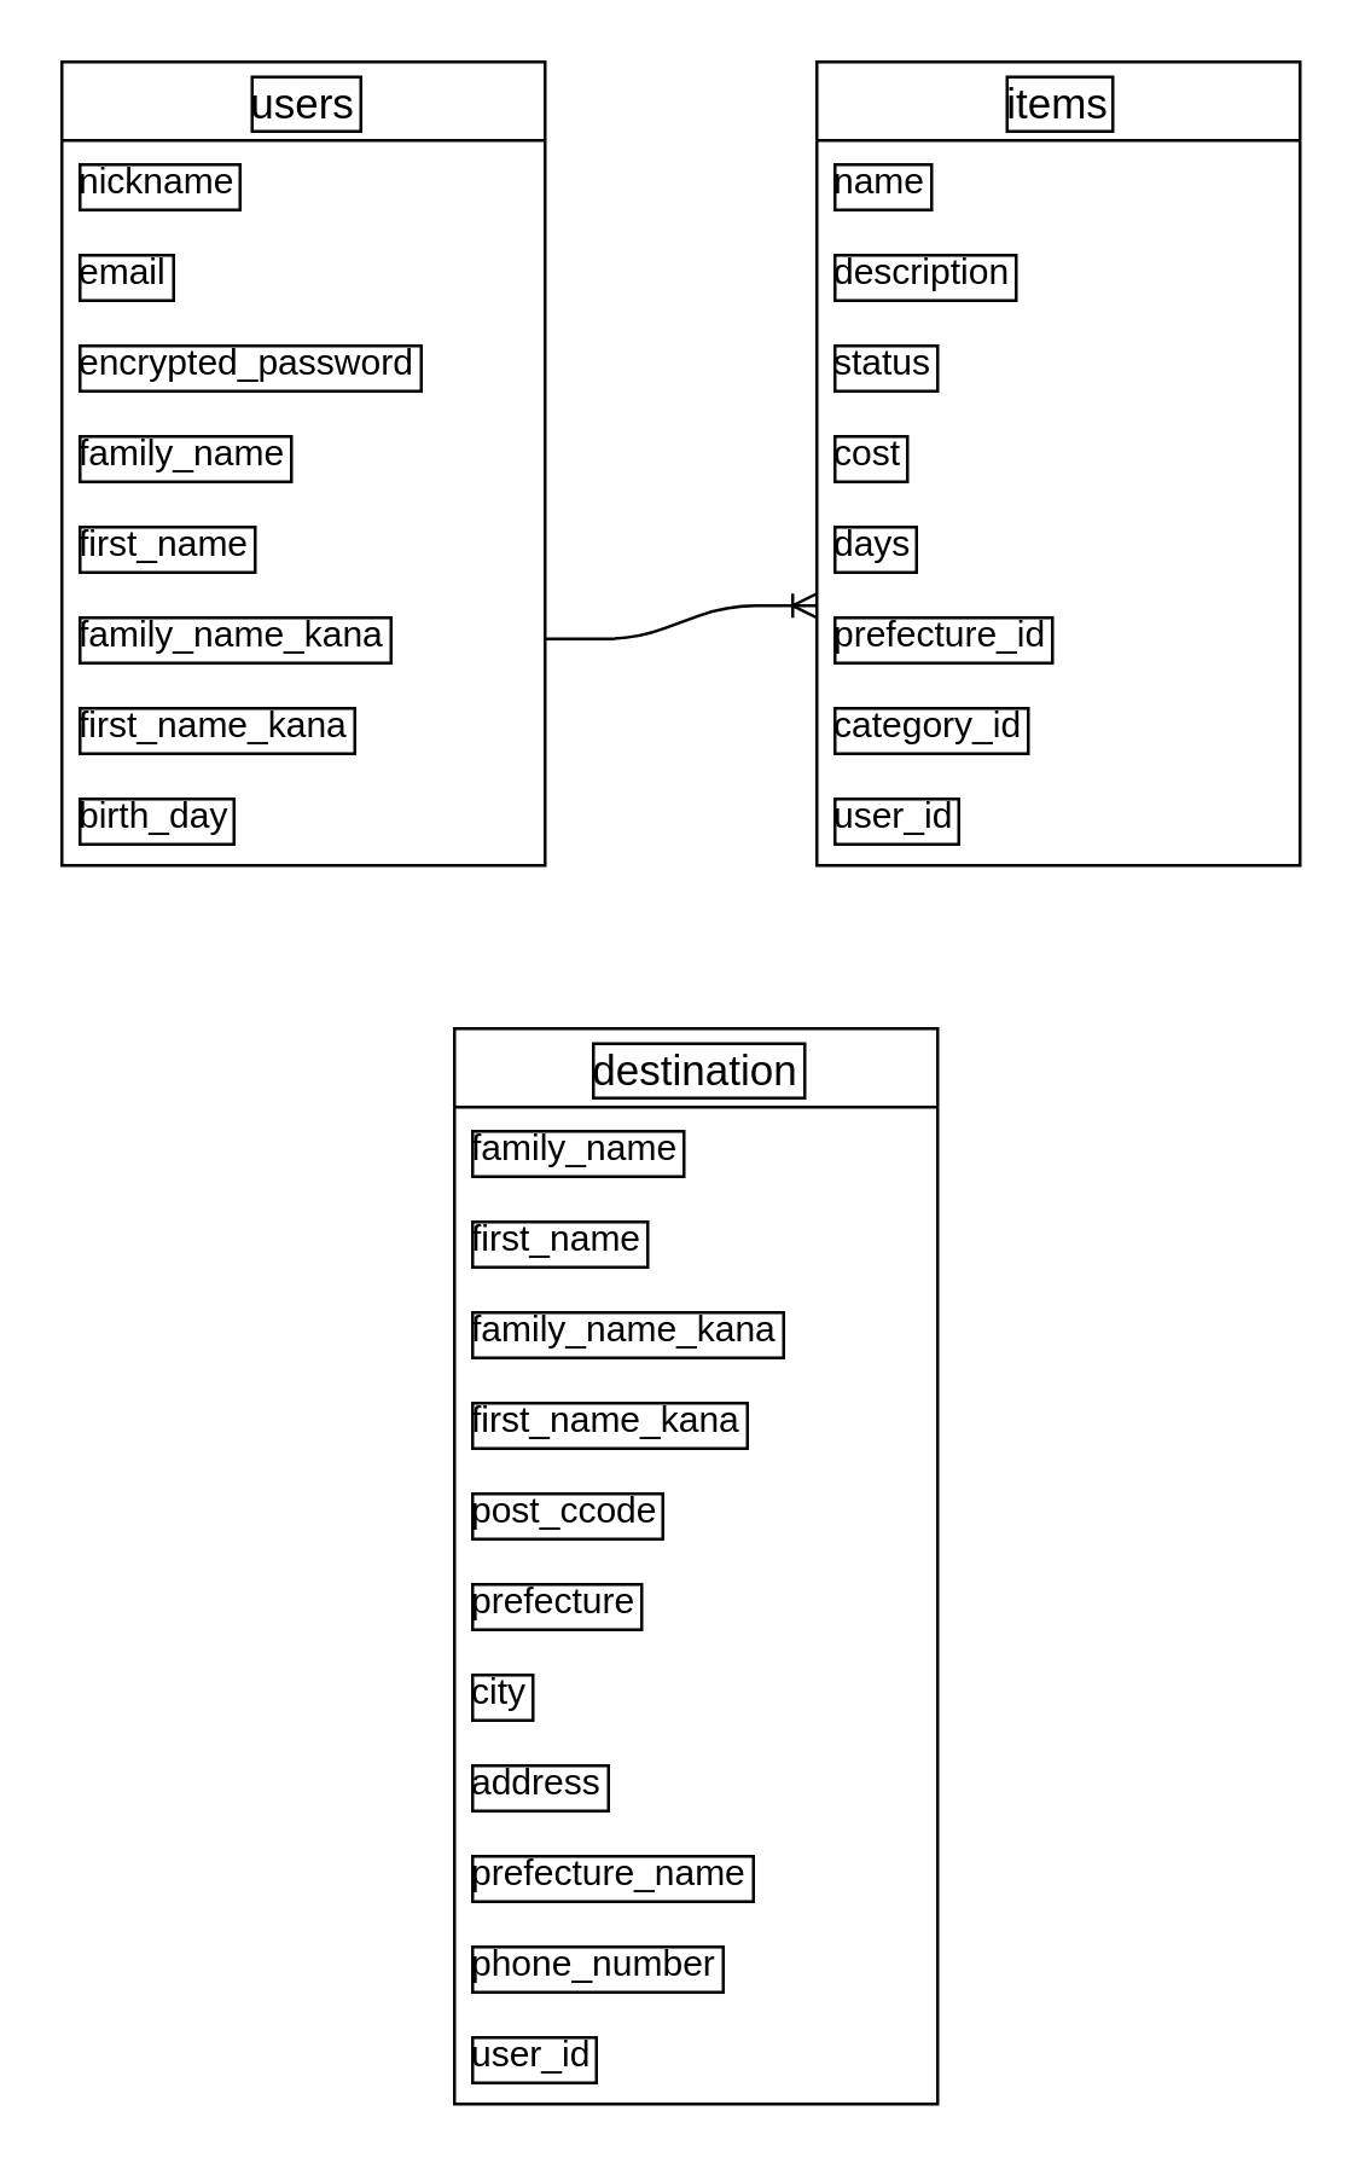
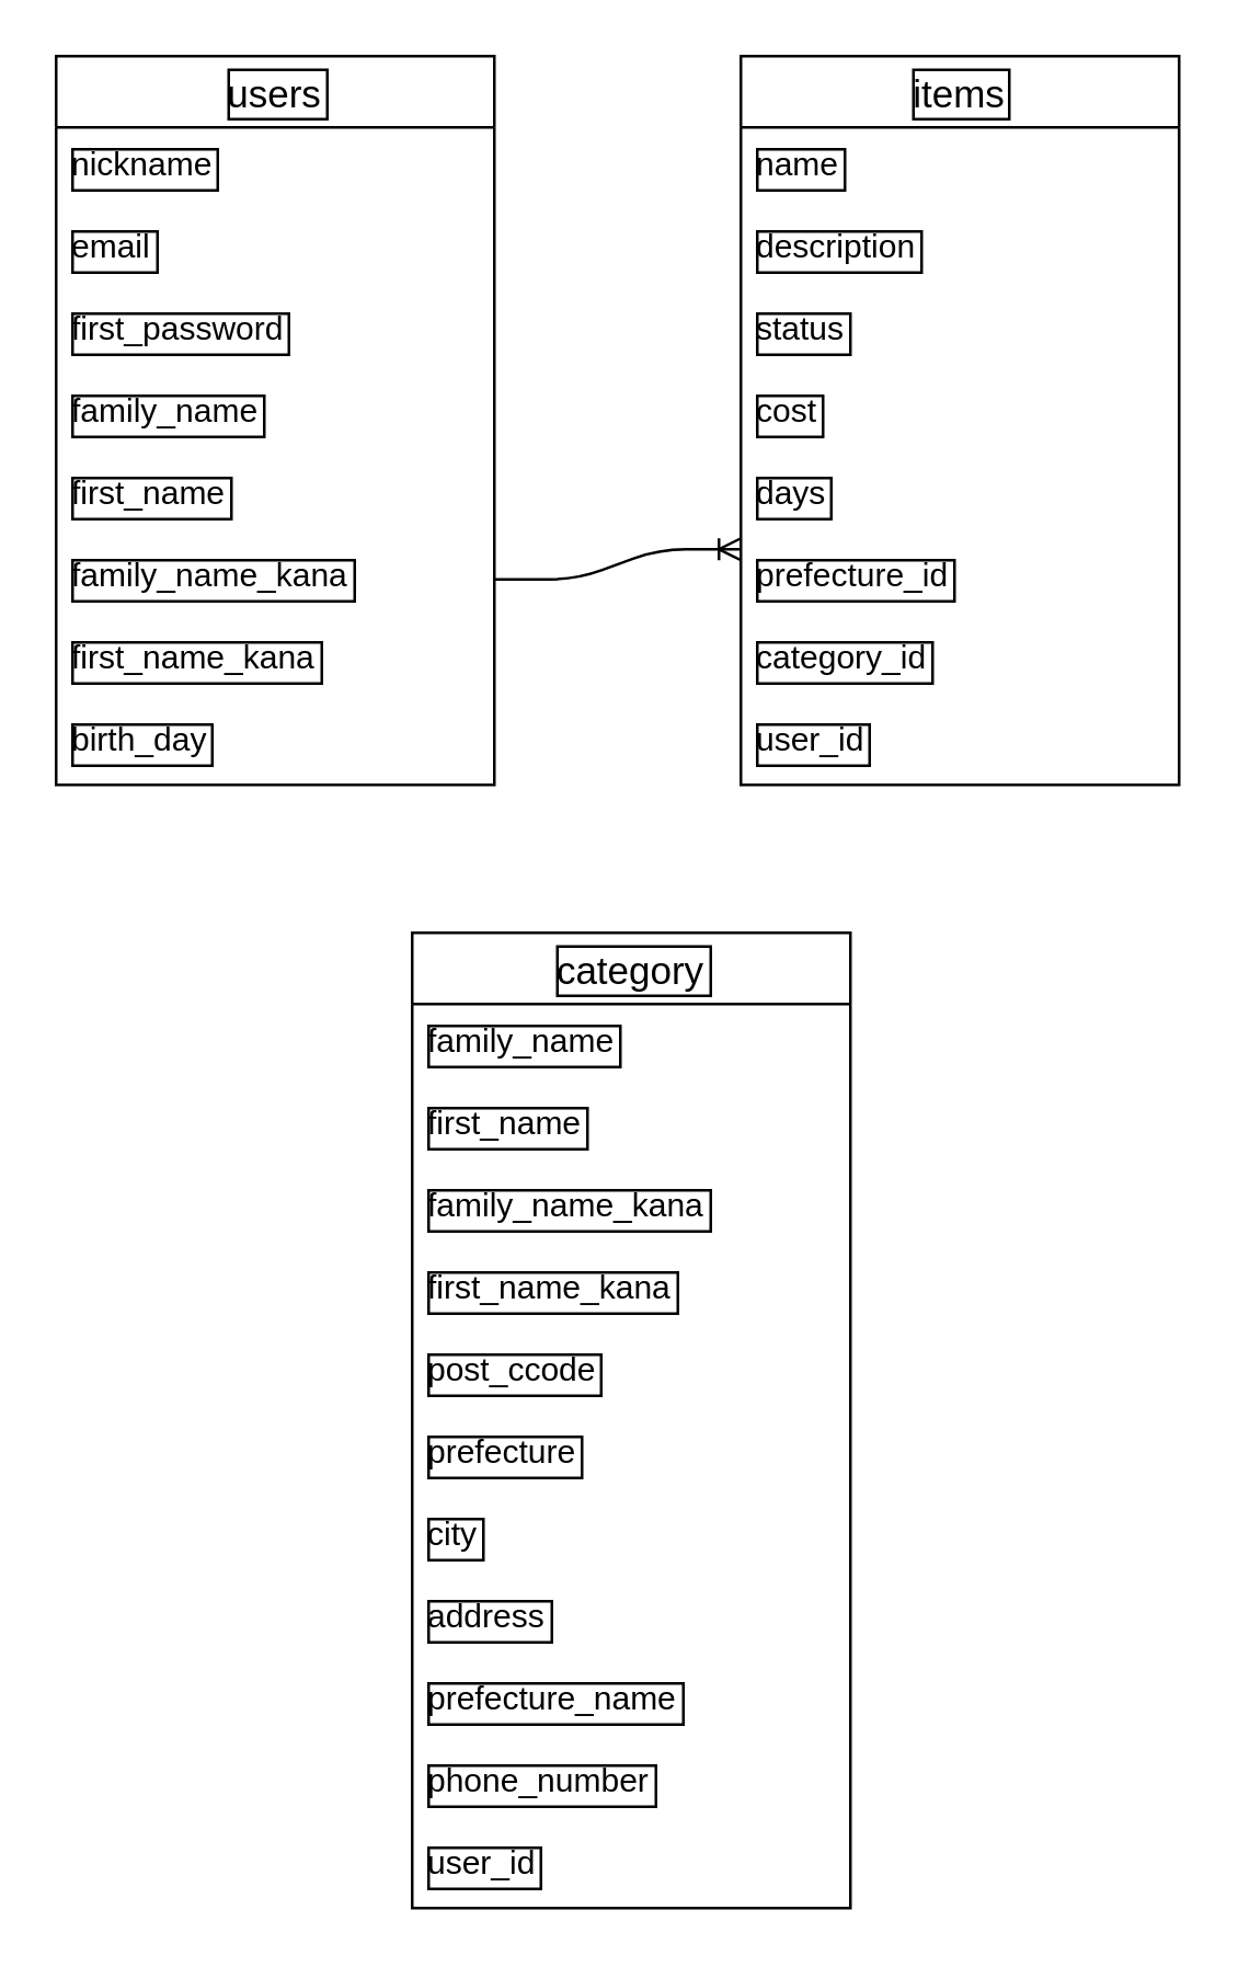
  <mxCell id="0" />
  <mxCell id="1" parent="0" />
  <mxCell id="2" value="users" style="swimlane;fontStyle=0;childLayout=stackLayout;horizontal=1;startSize=26;horizontalStack=0;resizeParent=1;resizeParentMax=0;resizeLast=0;collapsible=1;marginBottom=0;align=center;fontSize=14;labelBorderColor=default;" vertex="1" parent="1"><mxGeometry x="20" y="20" width="160" height="266" as="geometry" /></mxCell>
  <mxCell id="3" value="nickname" style="text;strokeColor=none;fillColor=none;spacingLeft=4;spacingRight=4;overflow=hidden;rotatable=0;points=[[0,0.5],[1,0.5]];portConstraint=eastwest;fontSize=12;labelBorderColor=default;" vertex="1" parent="2"><mxGeometry y="26" width="160" height="30" as="geometry" /></mxCell>
  <mxCell id="4" value="email" style="text;strokeColor=none;fillColor=none;spacingLeft=4;spacingRight=4;overflow=hidden;rotatable=0;points=[[0,0.5],[1,0.5]];portConstraint=eastwest;fontSize=12;labelBorderColor=default;" vertex="1" parent="2"><mxGeometry y="56" width="160" height="30" as="geometry" /></mxCell>
- <mxCell id="5" value="encrypted_password" style="text;strokeColor=none;fillColor=none;spacingLeft=4;spacingRight=4;overflow=hidden;rotatable=0;points=[[0,0.5],[1,0.5]];portConstraint=eastwest;fontSize=12;labelBorderColor=default;" vertex="1" parent="2"><mxGeometry y="86" width="160" height="30" as="geometry" /></mxCell>
+ <mxCell id="5" value="first_password" style="text;strokeColor=none;fillColor=none;spacingLeft=4;spacingRight=4;overflow=hidden;rotatable=0;points=[[0,0.5],[1,0.5]];portConstraint=eastwest;fontSize=12;labelBorderColor=default;" vertex="1" parent="2"><mxGeometry y="86" width="160" height="30" as="geometry" /></mxCell>
  <mxCell id="6" value="family_name" style="text;strokeColor=none;fillColor=none;spacingLeft=4;spacingRight=4;overflow=hidden;rotatable=0;points=[[0,0.5],[1,0.5]];portConstraint=eastwest;fontSize=12;labelBorderColor=default;" vertex="1" parent="2"><mxGeometry y="116" width="160" height="30" as="geometry" /></mxCell>
  <mxCell id="7" value="first_name" style="text;strokeColor=none;fillColor=none;spacingLeft=4;spacingRight=4;overflow=hidden;rotatable=0;points=[[0,0.5],[1,0.5]];portConstraint=eastwest;fontSize=12;labelBorderColor=default;" vertex="1" parent="2"><mxGeometry y="146" width="160" height="30" as="geometry" /></mxCell>
  <mxCell id="8" value="family_name_kana" style="text;strokeColor=none;fillColor=none;spacingLeft=4;spacingRight=4;overflow=hidden;rotatable=0;points=[[0,0.5],[1,0.5]];portConstraint=eastwest;fontSize=12;labelBorderColor=default;" vertex="1" parent="2"><mxGeometry y="176" width="160" height="30" as="geometry" /></mxCell>
  <mxCell id="9" value="first_name_kana" style="text;strokeColor=none;fillColor=none;spacingLeft=4;spacingRight=4;overflow=hidden;rotatable=0;points=[[0,0.5],[1,0.5]];portConstraint=eastwest;fontSize=12;labelBorderColor=default;" vertex="1" parent="2"><mxGeometry y="206" width="160" height="30" as="geometry" /></mxCell>
  <mxCell id="10" value="birth_day" style="text;strokeColor=none;fillColor=none;spacingLeft=4;spacingRight=4;overflow=hidden;rotatable=0;points=[[0,0.5],[1,0.5]];portConstraint=eastwest;fontSize=12;labelBorderColor=default;" vertex="1" parent="2"><mxGeometry y="236" width="160" height="30" as="geometry" /></mxCell>
  <mxCell id="11" value="items" style="swimlane;fontStyle=0;childLayout=stackLayout;horizontal=1;startSize=26;horizontalStack=0;resizeParent=1;resizeParentMax=0;resizeLast=0;collapsible=1;marginBottom=0;align=center;fontSize=14;labelBorderColor=default;" vertex="1" parent="1"><mxGeometry x="270" y="20" width="160" height="266" as="geometry" /></mxCell>
  <mxCell id="12" value="name" style="text;strokeColor=none;fillColor=none;spacingLeft=4;spacingRight=4;overflow=hidden;rotatable=0;points=[[0,0.5],[1,0.5]];portConstraint=eastwest;fontSize=12;labelBorderColor=default;" vertex="1" parent="11"><mxGeometry y="26" width="160" height="30" as="geometry" /></mxCell>
  <mxCell id="13" value="description" style="text;strokeColor=none;fillColor=none;spacingLeft=4;spacingRight=4;overflow=hidden;rotatable=0;points=[[0,0.5],[1,0.5]];portConstraint=eastwest;fontSize=12;labelBorderColor=default;" vertex="1" parent="11"><mxGeometry y="56" width="160" height="30" as="geometry" /></mxCell>
  <mxCell id="14" value="status" style="text;strokeColor=none;fillColor=none;spacingLeft=4;spacingRight=4;overflow=hidden;rotatable=0;points=[[0,0.5],[1,0.5]];portConstraint=eastwest;fontSize=12;labelBorderColor=default;" vertex="1" parent="11"><mxGeometry y="86" width="160" height="30" as="geometry" /></mxCell>
  <mxCell id="15" value="cost" style="text;strokeColor=none;fillColor=none;spacingLeft=4;spacingRight=4;overflow=hidden;rotatable=0;points=[[0,0.5],[1,0.5]];portConstraint=eastwest;fontSize=12;labelBorderColor=default;" vertex="1" parent="11"><mxGeometry y="116" width="160" height="30" as="geometry" /></mxCell>
  <mxCell id="16" value="days" style="text;strokeColor=none;fillColor=none;spacingLeft=4;spacingRight=4;overflow=hidden;rotatable=0;points=[[0,0.5],[1,0.5]];portConstraint=eastwest;fontSize=12;labelBorderColor=default;" vertex="1" parent="11"><mxGeometry y="146" width="160" height="30" as="geometry" /></mxCell>
  <mxCell id="17" value="prefecture_id" style="text;strokeColor=none;fillColor=none;spacingLeft=4;spacingRight=4;overflow=hidden;rotatable=0;points=[[0,0.5],[1,0.5]];portConstraint=eastwest;fontSize=12;labelBorderColor=default;" vertex="1" parent="11"><mxGeometry y="176" width="160" height="30" as="geometry" /></mxCell>
  <mxCell id="18" value="category_id" style="text;strokeColor=none;fillColor=none;spacingLeft=4;spacingRight=4;overflow=hidden;rotatable=0;points=[[0,0.5],[1,0.5]];portConstraint=eastwest;fontSize=12;labelBorderColor=default;" vertex="1" parent="11"><mxGeometry y="206" width="160" height="30" as="geometry" /></mxCell>
  <mxCell id="19" value="user_id" style="text;strokeColor=none;fillColor=none;spacingLeft=4;spacingRight=4;overflow=hidden;rotatable=0;points=[[0,0.5],[1,0.5]];portConstraint=eastwest;fontSize=12;labelBorderColor=default;" vertex="1" parent="11"><mxGeometry y="236" width="160" height="30" as="geometry" /></mxCell>
- <mxCell id="20" value="destination" style="swimlane;fontStyle=0;childLayout=stackLayout;horizontal=1;startSize=26;horizontalStack=0;resizeParent=1;resizeParentMax=0;resizeLast=0;collapsible=1;marginBottom=0;align=center;fontSize=14;labelBorderColor=default;" vertex="1" parent="1"><mxGeometry x="150" y="340" width="160" height="356" as="geometry" /></mxCell>
+ <mxCell id="20" value="category" style="swimlane;fontStyle=0;childLayout=stackLayout;horizontal=1;startSize=26;horizontalStack=0;resizeParent=1;resizeParentMax=0;resizeLast=0;collapsible=1;marginBottom=0;align=center;fontSize=14;labelBorderColor=default;" vertex="1" parent="1"><mxGeometry x="150" y="340" width="160" height="356" as="geometry" /></mxCell>
  <mxCell id="21" value="family_name" style="text;strokeColor=none;fillColor=none;spacingLeft=4;spacingRight=4;overflow=hidden;rotatable=0;points=[[0,0.5],[1,0.5]];portConstraint=eastwest;fontSize=12;labelBorderColor=default;" vertex="1" parent="20"><mxGeometry y="26" width="160" height="30" as="geometry" /></mxCell>
  <mxCell id="22" value="first_name" style="text;strokeColor=none;fillColor=none;spacingLeft=4;spacingRight=4;overflow=hidden;rotatable=0;points=[[0,0.5],[1,0.5]];portConstraint=eastwest;fontSize=12;labelBorderColor=default;" vertex="1" parent="20"><mxGeometry y="56" width="160" height="30" as="geometry" /></mxCell>
  <mxCell id="23" value="family_name_kana" style="text;strokeColor=none;fillColor=none;spacingLeft=4;spacingRight=4;overflow=hidden;rotatable=0;points=[[0,0.5],[1,0.5]];portConstraint=eastwest;fontSize=12;labelBorderColor=default;" vertex="1" parent="20"><mxGeometry y="86" width="160" height="30" as="geometry" /></mxCell>
  <mxCell id="24" value="first_name_kana" style="text;strokeColor=none;fillColor=none;spacingLeft=4;spacingRight=4;overflow=hidden;rotatable=0;points=[[0,0.5],[1,0.5]];portConstraint=eastwest;fontSize=12;labelBorderColor=default;" vertex="1" parent="20"><mxGeometry y="116" width="160" height="30" as="geometry" /></mxCell>
  <mxCell id="25" value="post_ccode" style="text;strokeColor=none;fillColor=none;spacingLeft=4;spacingRight=4;overflow=hidden;rotatable=0;points=[[0,0.5],[1,0.5]];portConstraint=eastwest;fontSize=12;labelBorderColor=default;" vertex="1" parent="20"><mxGeometry y="146" width="160" height="30" as="geometry" /></mxCell>
  <mxCell id="26" value="prefecture" style="text;strokeColor=none;fillColor=none;spacingLeft=4;spacingRight=4;overflow=hidden;rotatable=0;points=[[0,0.5],[1,0.5]];portConstraint=eastwest;fontSize=12;labelBorderColor=default;" vertex="1" parent="20"><mxGeometry y="176" width="160" height="30" as="geometry" /></mxCell>
  <mxCell id="27" value="city" style="text;strokeColor=none;fillColor=none;spacingLeft=4;spacingRight=4;overflow=hidden;rotatable=0;points=[[0,0.5],[1,0.5]];portConstraint=eastwest;fontSize=12;labelBorderColor=default;" vertex="1" parent="20"><mxGeometry y="206" width="160" height="30" as="geometry" /></mxCell>
  <mxCell id="28" value="address" style="text;strokeColor=none;fillColor=none;spacingLeft=4;spacingRight=4;overflow=hidden;rotatable=0;points=[[0,0.5],[1,0.5]];portConstraint=eastwest;fontSize=12;labelBorderColor=default;" vertex="1" parent="20"><mxGeometry y="236" width="160" height="30" as="geometry" /></mxCell>
  <mxCell id="29" value="prefecture_name" style="text;strokeColor=none;fillColor=none;spacingLeft=4;spacingRight=4;overflow=hidden;rotatable=0;points=[[0,0.5],[1,0.5]];portConstraint=eastwest;fontSize=12;labelBorderColor=default;" vertex="1" parent="20"><mxGeometry y="266" width="160" height="30" as="geometry" /></mxCell>
  <mxCell id="30" value="phone_number" style="text;strokeColor=none;fillColor=none;spacingLeft=4;spacingRight=4;overflow=hidden;rotatable=0;points=[[0,0.5],[1,0.5]];portConstraint=eastwest;fontSize=12;labelBorderColor=default;" vertex="1" parent="20"><mxGeometry y="296" width="160" height="30" as="geometry" /></mxCell>
  <mxCell id="31" value="user_id" style="text;strokeColor=none;fillColor=none;spacingLeft=4;spacingRight=4;overflow=hidden;rotatable=0;points=[[0,0.5],[1,0.5]];portConstraint=eastwest;fontSize=12;labelBorderColor=default;" vertex="1" parent="20"><mxGeometry y="326" width="160" height="30" as="geometry" /></mxCell>
  <mxCell id="32" value="" style="edgeStyle=entityRelationEdgeStyle;fontSize=12;html=1;endArrow=ERoneToMany;exitX=1;exitY=0.5;exitDx=0;exitDy=0;" edge="1" parent="1" source="8"><mxGeometry width="100" height="100" relative="1" as="geometry"><mxPoint x="170" y="300" as="sourcePoint" /><mxPoint x="270" y="200" as="targetPoint" /></mxGeometry></mxCell>
